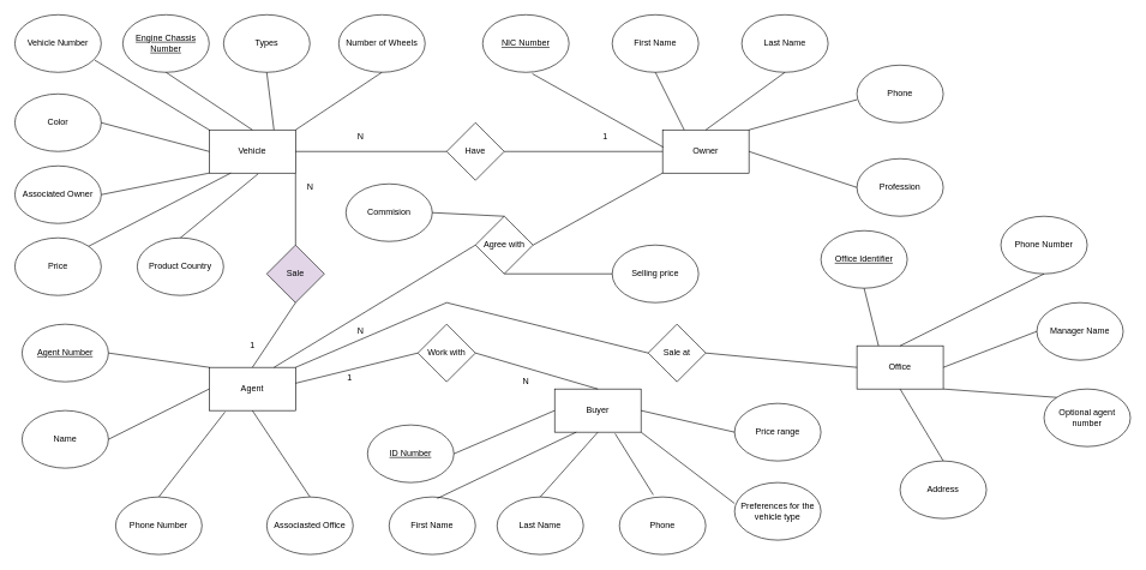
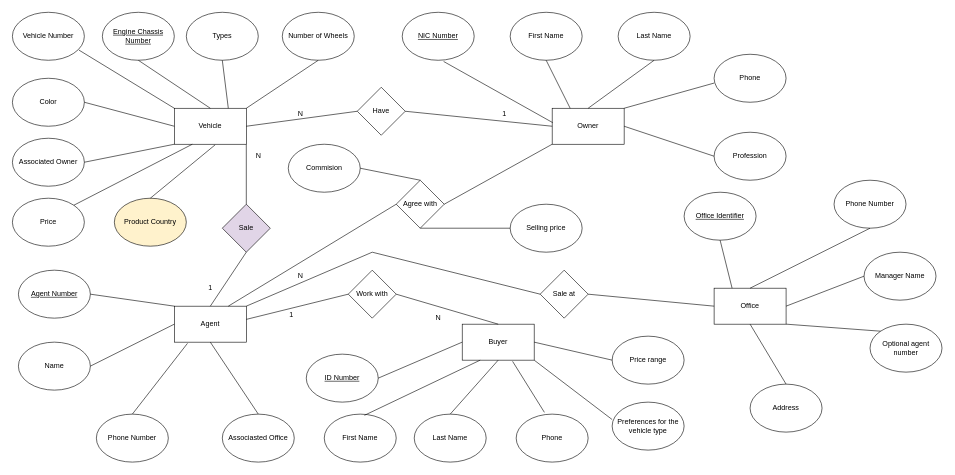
  <mxCell id="0" />
  <mxCell id="1" parent="0" />
  <mxCell id="2" value="Vehicle" style="rounded=0;whiteSpace=wrap;html=1;" vertex="1" parent="1"><mxGeometry x="290" y="180" width="120" height="60" as="geometry" /></mxCell>
  <mxCell id="3" value="&lt;u&gt;Engine Chassis Number&lt;/u&gt;" style="ellipse;whiteSpace=wrap;html=1;" vertex="1" parent="1"><mxGeometry x="170" y="20" width="120" height="80" as="geometry" /></mxCell>
  <mxCell id="4" value="Color" style="ellipse;whiteSpace=wrap;html=1;" vertex="1" parent="1"><mxGeometry x="20" y="130" width="120" height="80" as="geometry" /></mxCell>
  <mxCell id="5" value="Vehicle Number" style="ellipse;whiteSpace=wrap;html=1;" vertex="1" parent="1"><mxGeometry x="20" y="20" width="120" height="80" as="geometry" /></mxCell>
  <mxCell id="6" value="Types" style="ellipse;whiteSpace=wrap;html=1;" vertex="1" parent="1"><mxGeometry x="310" y="20" width="120" height="80" as="geometry" /></mxCell>
  <mxCell id="7" value="Associated Owner" style="ellipse;whiteSpace=wrap;html=1;" vertex="1" parent="1"><mxGeometry x="20" y="230" width="120" height="80" as="geometry" /></mxCell>
  <mxCell id="8" value="Price" style="ellipse;whiteSpace=wrap;html=1;" vertex="1" parent="1"><mxGeometry x="20" y="330" width="120" height="80" as="geometry" /></mxCell>
  <mxCell id="9" value="Number of Wheels" style="ellipse;whiteSpace=wrap;html=1;" vertex="1" parent="1"><mxGeometry x="470" y="20" width="120" height="80" as="geometry" /></mxCell>
- <mxCell id="10" value="Product Country" style="ellipse;whiteSpace=wrap;html=1;" vertex="1" parent="1"><mxGeometry x="190" y="330" width="120" height="80" as="geometry" /></mxCell>
+ <mxCell id="10" value="Product Country" style="ellipse;whiteSpace=wrap;html=1;fillColor=#fff2cc;" vertex="1" parent="1"><mxGeometry x="190" y="330" width="120" height="80" as="geometry" /></mxCell>
  <mxCell id="11" value="" style="endArrow=none;html=1;rounded=0;entryX=0.5;entryY=1;entryDx=0;entryDy=0;exitX=1;exitY=0;exitDx=0;exitDy=0;" edge="1" parent="1" source="2" target="9"><mxGeometry width="50" height="50" relative="1" as="geometry"><mxPoint x="590" y="420" as="sourcePoint" /><mxPoint x="640" y="370" as="targetPoint" /></mxGeometry></mxCell>
  <mxCell id="12" value="" style="endArrow=none;html=1;rounded=0;entryX=0.5;entryY=1;entryDx=0;entryDy=0;exitX=0.75;exitY=0;exitDx=0;exitDy=0;" edge="1" parent="1" source="2" target="6"><mxGeometry width="50" height="50" relative="1" as="geometry"><mxPoint x="600" y="430" as="sourcePoint" /><mxPoint x="650" y="380" as="targetPoint" /></mxGeometry></mxCell>
  <mxCell id="13" value="" style="endArrow=none;html=1;rounded=0;entryX=0.5;entryY=1;entryDx=0;entryDy=0;exitX=0.5;exitY=0;exitDx=0;exitDy=0;" edge="1" parent="1" source="2" target="3"><mxGeometry width="50" height="50" relative="1" as="geometry"><mxPoint x="610" y="440" as="sourcePoint" /><mxPoint x="660" y="390" as="targetPoint" /></mxGeometry></mxCell>
  <mxCell id="14" value="" style="endArrow=none;html=1;rounded=0;entryX=0.925;entryY=0.788;entryDx=0;entryDy=0;entryPerimeter=0;exitX=0;exitY=0;exitDx=0;exitDy=0;" edge="1" parent="1" source="2" target="5"><mxGeometry width="50" height="50" relative="1" as="geometry"><mxPoint x="620" y="450" as="sourcePoint" /><mxPoint x="670" y="400" as="targetPoint" /></mxGeometry></mxCell>
  <mxCell id="15" value="" style="endArrow=none;html=1;rounded=0;entryX=1;entryY=0.5;entryDx=0;entryDy=0;exitX=0;exitY=0.5;exitDx=0;exitDy=0;" edge="1" parent="1" source="2" target="4"><mxGeometry width="50" height="50" relative="1" as="geometry"><mxPoint x="630" y="460" as="sourcePoint" /><mxPoint x="680" y="410" as="targetPoint" /></mxGeometry></mxCell>
  <mxCell id="16" value="" style="endArrow=none;html=1;rounded=0;exitX=1;exitY=0;exitDx=0;exitDy=0;entryX=0.25;entryY=1;entryDx=0;entryDy=0;" edge="1" parent="1" source="8" target="2"><mxGeometry width="50" height="50" relative="1" as="geometry"><mxPoint x="640" y="470" as="sourcePoint" /><mxPoint x="690" y="420" as="targetPoint" /></mxGeometry></mxCell>
  <mxCell id="17" value="" style="endArrow=none;html=1;rounded=0;exitX=0.5;exitY=0;exitDx=0;exitDy=0;entryX=0.567;entryY=1.017;entryDx=0;entryDy=0;entryPerimeter=0;" edge="1" parent="1" source="10" target="2"><mxGeometry width="50" height="50" relative="1" as="geometry"><mxPoint x="650" y="480" as="sourcePoint" /><mxPoint x="700" y="430" as="targetPoint" /></mxGeometry></mxCell>
  <mxCell id="18" value="" style="endArrow=none;html=1;rounded=0;entryX=1;entryY=0.5;entryDx=0;entryDy=0;exitX=0;exitY=1;exitDx=0;exitDy=0;" edge="1" parent="1" source="2" target="7"><mxGeometry width="50" height="50" relative="1" as="geometry"><mxPoint x="650" y="480" as="sourcePoint" /><mxPoint x="700" y="430" as="targetPoint" /></mxGeometry></mxCell>
  <mxCell id="19" value="Owner" style="rounded=0;whiteSpace=wrap;html=1;" vertex="1" parent="1"><mxGeometry x="920" y="180" width="120" height="60" as="geometry" /></mxCell>
  <mxCell id="20" value="Profession" style="ellipse;whiteSpace=wrap;html=1;" vertex="1" parent="1"><mxGeometry x="1190" y="220" width="120" height="80" as="geometry" /></mxCell>
  <mxCell id="21" value="Phone" style="ellipse;whiteSpace=wrap;html=1;" vertex="1" parent="1"><mxGeometry x="1190" y="90" width="120" height="80" as="geometry" /></mxCell>
  <mxCell id="22" value="Last Name" style="ellipse;whiteSpace=wrap;html=1;" vertex="1" parent="1"><mxGeometry x="1030" y="20" width="120" height="80" as="geometry" /></mxCell>
  <mxCell id="23" value="First Name" style="ellipse;whiteSpace=wrap;html=1;" vertex="1" parent="1"><mxGeometry y="20" width="120" height="80" as="geometry" x="850" /></mxCell>
  <mxCell id="24" value="&lt;u&gt;NIC Number&lt;/u&gt;" style="ellipse;whiteSpace=wrap;html=1;" vertex="1" parent="1"><mxGeometry x="670" y="20" width="120" height="80" as="geometry" /></mxCell>
  <mxCell id="25" value="" style="endArrow=none;html=1;rounded=0;entryX=0.575;entryY=1.025;entryDx=0;entryDy=0;entryPerimeter=0;exitX=0.008;exitY=0.4;exitDx=0;exitDy=0;exitPerimeter=0;" edge="1" parent="1" source="19" target="24"><mxGeometry width="50" height="50" relative="1" as="geometry"><mxPoint x="720" y="420" as="sourcePoint" /><mxPoint x="770" y="370" as="targetPoint" /></mxGeometry></mxCell>
  <mxCell id="26" value="" style="endArrow=none;html=1;rounded=0;entryX=0.5;entryY=1;entryDx=0;entryDy=0;exitX=0.25;exitY=0;exitDx=0;exitDy=0;" edge="1" parent="1" source="19" target="23"><mxGeometry width="50" height="50" relative="1" as="geometry"><mxPoint x="730" y="430" as="sourcePoint" /><mxPoint x="780" y="380" as="targetPoint" /></mxGeometry></mxCell>
  <mxCell id="27" value="" style="endArrow=none;html=1;rounded=0;entryX=0.5;entryY=1;entryDx=0;entryDy=0;exitX=0.5;exitY=0;exitDx=0;exitDy=0;" edge="1" parent="1" source="19" target="22"><mxGeometry width="50" height="50" relative="1" as="geometry"><mxPoint x="740" y="440" as="sourcePoint" /><mxPoint x="790" y="390" as="targetPoint" /></mxGeometry></mxCell>
  <mxCell id="28" value="" style="endArrow=none;html=1;rounded=0;entryX=0;entryY=0.6;entryDx=0;entryDy=0;entryPerimeter=0;exitX=1;exitY=0;exitDx=0;exitDy=0;" edge="1" parent="1" source="19" target="21"><mxGeometry width="50" height="50" relative="1" as="geometry"><mxPoint x="750" y="450" as="sourcePoint" /><mxPoint x="800" y="400" as="targetPoint" /></mxGeometry></mxCell>
  <mxCell id="29" value="" style="endArrow=none;html=1;rounded=0;entryX=0;entryY=0.5;entryDx=0;entryDy=0;exitX=1;exitY=0.5;exitDx=0;exitDy=0;" edge="1" parent="1" source="19" target="20"><mxGeometry width="50" height="50" relative="1" as="geometry"><mxPoint x="1050" y="350" as="sourcePoint" /><mxPoint x="1100" y="300" as="targetPoint" /></mxGeometry></mxCell>
- <mxCell id="30" value="Have" style="rhombus;whiteSpace=wrap;html=1;" vertex="1" parent="1"><mxGeometry x="620" y="170" width="80" height="80" as="geometry" /></mxCell>
+ <mxCell id="30" value="Have" style="rhombus;whiteSpace=wrap;html=1;" vertex="1" parent="1"><mxGeometry x="595" y="145" width="80" height="80" as="geometry" /></mxCell>
  <mxCell id="31" value="" style="endArrow=none;html=1;rounded=0;exitX=1;exitY=0.5;exitDx=0;exitDy=0;entryX=0;entryY=0.5;entryDx=0;entryDy=0;" edge="1" parent="1" source="2" target="30"><mxGeometry width="50" height="50" relative="1" as="geometry"><mxPoint x="570" y="260" as="sourcePoint" /><mxPoint x="580" y="230" as="targetPoint" /></mxGeometry></mxCell>
  <mxCell id="32" value="" style="endArrow=none;html=1;rounded=0;entryX=0;entryY=0.5;entryDx=0;entryDy=0;exitX=1;exitY=0.5;exitDx=0;exitDy=0;" edge="1" parent="1" source="30" target="19"><mxGeometry width="50" height="50" relative="1" as="geometry"><mxPoint x="730" y="430" as="sourcePoint" /><mxPoint x="780" y="380" as="targetPoint" /></mxGeometry></mxCell>
  <mxCell id="33" value="Agent" style="rounded=0;whiteSpace=wrap;html=1;" vertex="1" parent="1"><mxGeometry x="290" y="510" width="120" height="60" as="geometry" /></mxCell>
  <mxCell id="34" value="Associasted Office" style="ellipse;whiteSpace=wrap;html=1;" vertex="1" parent="1"><mxGeometry x="370" y="690" width="120" height="80" as="geometry" /></mxCell>
  <mxCell id="35" value="Phone Number" style="ellipse;whiteSpace=wrap;html=1;" vertex="1" parent="1"><mxGeometry x="160" y="690" width="120" height="80" as="geometry" /></mxCell>
  <mxCell id="36" value="Name" style="ellipse;whiteSpace=wrap;html=1;" vertex="1" parent="1"><mxGeometry x="30" y="570" width="120" height="80" as="geometry" /></mxCell>
  <mxCell id="37" value="&lt;u&gt;Agent Number&lt;/u&gt;" style="ellipse;whiteSpace=wrap;html=1;" vertex="1" parent="1"><mxGeometry x="30" y="450" width="120" height="80" as="geometry" /></mxCell>
  <mxCell id="38" value="" style="endArrow=none;html=1;rounded=0;exitX=0.5;exitY=0;exitDx=0;exitDy=0;entryX=0.5;entryY=1;entryDx=0;entryDy=0;" edge="1" parent="1" source="34" target="33"><mxGeometry width="50" height="50" relative="1" as="geometry"><mxPoint x="470" y="635" as="sourcePoint" /><mxPoint x="520" y="585" as="targetPoint" /></mxGeometry></mxCell>
  <mxCell id="39" value="" style="endArrow=none;html=1;rounded=0;exitX=0.5;exitY=0;exitDx=0;exitDy=0;entryX=0.183;entryY=1.033;entryDx=0;entryDy=0;entryPerimeter=0;" edge="1" parent="1" source="35" target="33"><mxGeometry width="50" height="50" relative="1" as="geometry"><mxPoint x="290" y="670" as="sourcePoint" /><mxPoint x="340" y="620" as="targetPoint" /></mxGeometry></mxCell>
  <mxCell id="40" value="" style="endArrow=none;html=1;rounded=0;exitX=1;exitY=0.5;exitDx=0;exitDy=0;entryX=0;entryY=0.5;entryDx=0;entryDy=0;" edge="1" parent="1" source="36" target="33"><mxGeometry width="50" height="50" relative="1" as="geometry"><mxPoint x="250" y="620" as="sourcePoint" /><mxPoint x="300" y="570" as="targetPoint" /></mxGeometry></mxCell>
  <mxCell id="41" value="" style="endArrow=none;html=1;rounded=0;entryX=0;entryY=0;entryDx=0;entryDy=0;exitX=1;exitY=0.5;exitDx=0;exitDy=0;" edge="1" parent="1" source="37" target="33"><mxGeometry width="50" height="50" relative="1" as="geometry"><mxPoint x="180" y="560" as="sourcePoint" /><mxPoint x="230" y="510" as="targetPoint" /></mxGeometry></mxCell>
  <mxCell id="42" value="Sale" style="rhombus;whiteSpace=wrap;html=1;fillColor=#e1d5e7;" vertex="1" parent="1"><mxGeometry x="370" y="340" width="80" height="80" as="geometry" /></mxCell>
  <mxCell id="43" value="" style="endArrow=none;html=1;rounded=0;entryX=1;entryY=1;entryDx=0;entryDy=0;exitX=0.5;exitY=0;exitDx=0;exitDy=0;" edge="1" parent="1" source="42" target="2"><mxGeometry width="50" height="50" relative="1" as="geometry"><mxPoint x="610" y="420" as="sourcePoint" /><mxPoint x="660" y="370" as="targetPoint" /></mxGeometry></mxCell>
  <mxCell id="44" value="" style="endArrow=none;html=1;rounded=0;entryX=0.5;entryY=1;entryDx=0;entryDy=0;exitX=0.5;exitY=0;exitDx=0;exitDy=0;" edge="1" parent="1" source="33" target="42"><mxGeometry width="50" height="50" relative="1" as="geometry"><mxPoint x="610" y="420" as="sourcePoint" /><mxPoint x="660" y="370" as="targetPoint" /></mxGeometry></mxCell>
  <mxCell id="45" value="Buyer" style="rounded=0;whiteSpace=wrap;html=1;" vertex="1" parent="1"><mxGeometry x="770" y="540" width="120" height="60" as="geometry" /></mxCell>
  <mxCell id="46" value="&lt;u&gt;ID Number&lt;/u&gt;" style="ellipse;whiteSpace=wrap;html=1;" vertex="1" parent="1"><mxGeometry x="510" y="590" width="120" height="80" as="geometry" /></mxCell>
  <mxCell id="47" value="Preferences for the vehicle type" style="ellipse;whiteSpace=wrap;html=1;" vertex="1" parent="1"><mxGeometry x="1020" y="670" width="120" height="80" as="geometry" /></mxCell>
  <mxCell id="48" value="Phone" style="ellipse;whiteSpace=wrap;html=1;" vertex="1" parent="1"><mxGeometry x="860" y="690" width="120" height="80" as="geometry" /></mxCell>
  <mxCell id="49" value="Last Name" style="ellipse;whiteSpace=wrap;html=1;" vertex="1" parent="1"><mxGeometry x="690" y="690" width="120" height="80" as="geometry" /></mxCell>
  <mxCell id="50" value="First Name" style="ellipse;whiteSpace=wrap;html=1;" vertex="1" parent="1"><mxGeometry x="540" y="690" width="120" height="80" as="geometry" /></mxCell>
  <mxCell id="51" value="Price range" style="ellipse;whiteSpace=wrap;html=1;" vertex="1" parent="1"><mxGeometry x="1020" y="560" width="120" height="80" as="geometry" /></mxCell>
  <mxCell id="52" value="" style="endArrow=none;html=1;rounded=0;exitX=1;exitY=0.5;exitDx=0;exitDy=0;entryX=0;entryY=0.5;entryDx=0;entryDy=0;" edge="1" parent="1" source="46" target="45"><mxGeometry width="50" height="50" relative="1" as="geometry"><mxPoint x="610" y="540" as="sourcePoint" /><mxPoint x="660" y="490" as="targetPoint" /></mxGeometry></mxCell>
  <mxCell id="53" value="" style="endArrow=none;html=1;rounded=0;exitX=0.558;exitY=0.025;exitDx=0;exitDy=0;exitPerimeter=0;entryX=0.25;entryY=1;entryDx=0;entryDy=0;" edge="1" parent="1" source="50" target="45"><mxGeometry width="50" height="50" relative="1" as="geometry"><mxPoint x="620" y="550" as="sourcePoint" /><mxPoint x="670" y="500" as="targetPoint" /></mxGeometry></mxCell>
  <mxCell id="54" value="" style="endArrow=none;html=1;rounded=0;entryX=0.5;entryY=0;entryDx=0;entryDy=0;exitX=0.5;exitY=1;exitDx=0;exitDy=0;" edge="1" parent="1" source="45" target="49"><mxGeometry width="50" height="50" relative="1" as="geometry"><mxPoint x="630" y="560" as="sourcePoint" /><mxPoint x="680" y="510" as="targetPoint" /></mxGeometry></mxCell>
  <mxCell id="55" value="" style="endArrow=none;html=1;rounded=0;entryX=0.392;entryY=-0.037;entryDx=0;entryDy=0;entryPerimeter=0;exitX=0.7;exitY=1.033;exitDx=0;exitDy=0;exitPerimeter=0;" edge="1" parent="1" source="45" target="48"><mxGeometry width="50" height="50" relative="1" as="geometry"><mxPoint x="640" y="570" as="sourcePoint" /><mxPoint x="690" y="520" as="targetPoint" /></mxGeometry></mxCell>
  <mxCell id="56" value="" style="endArrow=none;html=1;rounded=0;entryX=0;entryY=0.363;entryDx=0;entryDy=0;entryPerimeter=0;exitX=1;exitY=1;exitDx=0;exitDy=0;" edge="1" parent="1" source="45" target="47"><mxGeometry width="50" height="50" relative="1" as="geometry"><mxPoint x="650" y="580" as="sourcePoint" /><mxPoint x="700" y="530" as="targetPoint" /></mxGeometry></mxCell>
  <mxCell id="57" value="" style="endArrow=none;html=1;rounded=0;entryX=0;entryY=0.5;entryDx=0;entryDy=0;exitX=1;exitY=0.5;exitDx=0;exitDy=0;" edge="1" parent="1" source="45" target="51"><mxGeometry width="50" height="50" relative="1" as="geometry"><mxPoint x="660" y="590" as="sourcePoint" /><mxPoint x="710" y="540" as="targetPoint" /></mxGeometry></mxCell>
  <mxCell id="58" value="Work with" style="rhombus;whiteSpace=wrap;html=1;" vertex="1" parent="1"><mxGeometry x="580" y="450" width="80" height="80" as="geometry" /></mxCell>
  <mxCell id="59" value="" style="endArrow=none;html=1;rounded=0;entryX=0.5;entryY=0;entryDx=0;entryDy=0;exitX=1;exitY=0.5;exitDx=0;exitDy=0;" edge="1" parent="1" source="58" target="45"><mxGeometry width="50" height="50" relative="1" as="geometry"><mxPoint x="610" y="410" as="sourcePoint" /><mxPoint x="660" y="360" as="targetPoint" /></mxGeometry></mxCell>
  <mxCell id="60" value="" style="endArrow=none;html=1;rounded=0;entryX=1;entryY=0.367;entryDx=0;entryDy=0;entryPerimeter=0;exitX=0;exitY=0.5;exitDx=0;exitDy=0;" edge="1" parent="1" source="58" target="33"><mxGeometry width="50" height="50" relative="1" as="geometry"><mxPoint x="610" y="410" as="sourcePoint" /><mxPoint x="660" y="360" as="targetPoint" /></mxGeometry></mxCell>
  <mxCell id="61" value="Office" style="rounded=0;whiteSpace=wrap;html=1;" vertex="1" parent="1"><mxGeometry x="1190" y="480" width="120" height="60" as="geometry" /></mxCell>
  <mxCell id="62" value="Address" style="ellipse;whiteSpace=wrap;html=1;" vertex="1" parent="1"><mxGeometry x="1250" y="640" width="120" height="80" as="geometry" /></mxCell>
  <mxCell id="63" value="&lt;u&gt;Office Identifier&lt;/u&gt;" style="ellipse;whiteSpace=wrap;html=1;" vertex="1" parent="1"><mxGeometry x="1140" y="320" width="120" height="80" as="geometry" /></mxCell>
  <mxCell id="64" value="Optional agent number" style="ellipse;whiteSpace=wrap;html=1;" vertex="1" parent="1"><mxGeometry x="1450" y="540" width="120" height="80" as="geometry" /></mxCell>
  <mxCell id="65" value="Phone Number" style="ellipse;whiteSpace=wrap;html=1;" vertex="1" parent="1"><mxGeometry x="1390" y="300" width="120" height="80" as="geometry" /></mxCell>
  <mxCell id="66" value="Manager Name" style="ellipse;whiteSpace=wrap;html=1;" vertex="1" parent="1"><mxGeometry x="1440" y="420" width="120" height="80" as="geometry" /></mxCell>
  <mxCell id="67" value="" style="endArrow=none;html=1;rounded=0;entryX=0.5;entryY=1;entryDx=0;entryDy=0;exitX=0.25;exitY=0;exitDx=0;exitDy=0;" edge="1" parent="1" source="61" target="63"><mxGeometry width="50" height="50" relative="1" as="geometry"><mxPoint x="940" y="400" as="sourcePoint" /><mxPoint x="990" y="350" as="targetPoint" /></mxGeometry></mxCell>
  <mxCell id="68" value="" style="endArrow=none;html=1;rounded=0;entryX=0.5;entryY=1;entryDx=0;entryDy=0;exitX=0.5;exitY=0;exitDx=0;exitDy=0;" edge="1" parent="1" source="61" target="65"><mxGeometry width="50" height="50" relative="1" as="geometry"><mxPoint x="940" y="400" as="sourcePoint" /><mxPoint x="990" y="350" as="targetPoint" /></mxGeometry></mxCell>
  <mxCell id="69" value="" style="endArrow=none;html=1;rounded=0;entryX=0;entryY=0.5;entryDx=0;entryDy=0;exitX=1;exitY=0.5;exitDx=0;exitDy=0;" edge="1" parent="1" source="61" target="66"><mxGeometry width="50" height="50" relative="1" as="geometry"><mxPoint x="940" y="400" as="sourcePoint" /><mxPoint x="990" y="350" as="targetPoint" /></mxGeometry></mxCell>
  <mxCell id="70" value="" style="endArrow=none;html=1;rounded=0;entryX=0;entryY=0;entryDx=0;entryDy=0;exitX=1;exitY=1;exitDx=0;exitDy=0;" edge="1" parent="1" source="61" target="64"><mxGeometry width="50" height="50" relative="1" as="geometry"><mxPoint x="940" y="400" as="sourcePoint" /><mxPoint x="990" y="350" as="targetPoint" /></mxGeometry></mxCell>
  <mxCell id="71" value="" style="endArrow=none;html=1;rounded=0;entryX=0.5;entryY=0;entryDx=0;entryDy=0;exitX=0.5;exitY=1;exitDx=0;exitDy=0;" edge="1" parent="1" source="61" target="62"><mxGeometry width="50" height="50" relative="1" as="geometry"><mxPoint x="940" y="400" as="sourcePoint" /><mxPoint x="990" y="350" as="targetPoint" /></mxGeometry></mxCell>
  <mxCell id="72" value="Sale at" style="rhombus;whiteSpace=wrap;html=1;" vertex="1" parent="1"><mxGeometry x="900" y="450" width="80" height="80" as="geometry" /></mxCell>
  <mxCell id="73" value="" style="endArrow=none;html=1;rounded=0;entryX=0;entryY=0.5;entryDx=0;entryDy=0;exitX=1;exitY=0.5;exitDx=0;exitDy=0;" edge="1" parent="1" source="72" target="61"><mxGeometry width="50" height="50" relative="1" as="geometry"><mxPoint x="750" y="400" as="sourcePoint" /><mxPoint x="800" y="350" as="targetPoint" /></mxGeometry></mxCell>
  <mxCell id="74" value="" style="endArrow=none;html=1;rounded=0;entryX=0;entryY=0.5;entryDx=0;entryDy=0;exitX=1;exitY=0;exitDx=0;exitDy=0;" edge="1" parent="1" source="33" target="72"><mxGeometry width="50" height="50" relative="1" as="geometry"><mxPoint x="750" y="400" as="sourcePoint" /><mxPoint x="800" y="350" as="targetPoint" /><Array as="points"><mxPoint x="620" y="420" /></Array></mxGeometry></mxCell>
  <mxCell id="75" value="Agree with" style="rhombus;whiteSpace=wrap;html=1;" vertex="1" parent="1"><mxGeometry x="660" y="300" width="80" height="80" as="geometry" /></mxCell>
  <mxCell id="76" value="" style="endArrow=none;html=1;rounded=0;exitX=0.75;exitY=0;exitDx=0;exitDy=0;entryX=0;entryY=0.5;entryDx=0;entryDy=0;" edge="1" parent="1" source="33" target="75"><mxGeometry width="50" height="50" relative="1" as="geometry"><mxPoint x="750" y="400" as="sourcePoint" /><mxPoint x="800" y="350" as="targetPoint" /></mxGeometry></mxCell>
  <mxCell id="77" value="" style="endArrow=none;html=1;rounded=0;entryX=0;entryY=1;entryDx=0;entryDy=0;exitX=1;exitY=0.5;exitDx=0;exitDy=0;" edge="1" parent="1" source="75" target="19"><mxGeometry width="50" height="50" relative="1" as="geometry"><mxPoint x="750" y="400" as="sourcePoint" /><mxPoint x="800" y="350" as="targetPoint" /></mxGeometry></mxCell>
  <mxCell id="78" value="Selling price" style="ellipse;whiteSpace=wrap;html=1;" vertex="1" parent="1"><mxGeometry y="340" width="120" height="80" as="geometry" x="850" /></mxCell>
- <mxCell id="79" value="Commision" style="ellipse;whiteSpace=wrap;html=1;" vertex="1" parent="1"><mxGeometry x="480" y="255" width="120" height="80" as="geometry" /></mxCell>
+ <mxCell id="79" value="Commision" style="ellipse;whiteSpace=wrap;html=1;" vertex="1" parent="1"><mxGeometry x="480" y="240" width="120" height="80" as="geometry" /></mxCell>
  <mxCell id="80" value="" style="endArrow=none;html=1;rounded=0;exitX=0.5;exitY=1;exitDx=0;exitDy=0;entryX=0;entryY=0.5;entryDx=0;entryDy=0;" edge="1" parent="1" source="75" target="78"><mxGeometry width="50" height="50" relative="1" as="geometry"><mxPoint x="750" y="400" as="sourcePoint" /><mxPoint x="800" y="350" as="targetPoint" /></mxGeometry></mxCell>
  <mxCell id="81" value="" style="endArrow=none;html=1;rounded=0;entryX=1;entryY=0.5;entryDx=0;entryDy=0;exitX=0.5;exitY=0;exitDx=0;exitDy=0;" edge="1" parent="1" source="75" target="79"><mxGeometry width="50" height="50" relative="1" as="geometry"><mxPoint x="750" y="400" as="sourcePoint" /><mxPoint x="610" y="300" as="targetPoint" /></mxGeometry></mxCell>
  <mxCell id="82" value="N" style="text;html=1;align=center;verticalAlign=middle;resizable=0;points=[];autosize=1;strokeColor=none;fillColor=none;" vertex="1" parent="1"><mxGeometry x="485" y="175" width="30" height="30" as="geometry" /></mxCell>
  <mxCell id="83" value="1" style="text;html=1;align=center;verticalAlign=middle;resizable=0;points=[];autosize=1;strokeColor=none;fillColor=none;" vertex="1" parent="1"><mxGeometry x="825" y="175" width="30" height="30" as="geometry" /></mxCell>
  <mxCell id="84" value="1" style="text;html=1;align=center;verticalAlign=middle;resizable=0;points=[];autosize=1;strokeColor=none;fillColor=none;" vertex="1" parent="1"><mxGeometry x="470" y="510" width="30" height="30" as="geometry" /></mxCell>
  <mxCell id="85" value="N" style="text;html=1;align=center;verticalAlign=middle;resizable=0;points=[];autosize=1;strokeColor=none;fillColor=none;" vertex="1" parent="1"><mxGeometry x="715" y="515" width="30" height="30" as="geometry" /></mxCell>
  <mxCell id="86" value="N" style="text;html=1;align=center;verticalAlign=middle;resizable=0;points=[];autosize=1;strokeColor=none;fillColor=none;" vertex="1" parent="1"><mxGeometry x="485" y="445" width="30" height="30" as="geometry" /></mxCell>
  <mxCell id="87" value="N" style="text;html=1;align=center;verticalAlign=middle;resizable=0;points=[];autosize=1;strokeColor=none;fillColor=none;" vertex="1" parent="1"><mxGeometry x="415" y="245" width="30" height="30" as="geometry" /></mxCell>
  <mxCell id="88" value="1" style="text;html=1;align=center;verticalAlign=middle;resizable=0;points=[];autosize=1;strokeColor=none;fillColor=none;" vertex="1" parent="1"><mxGeometry x="335" y="465" width="30" height="30" as="geometry" /></mxCell>
